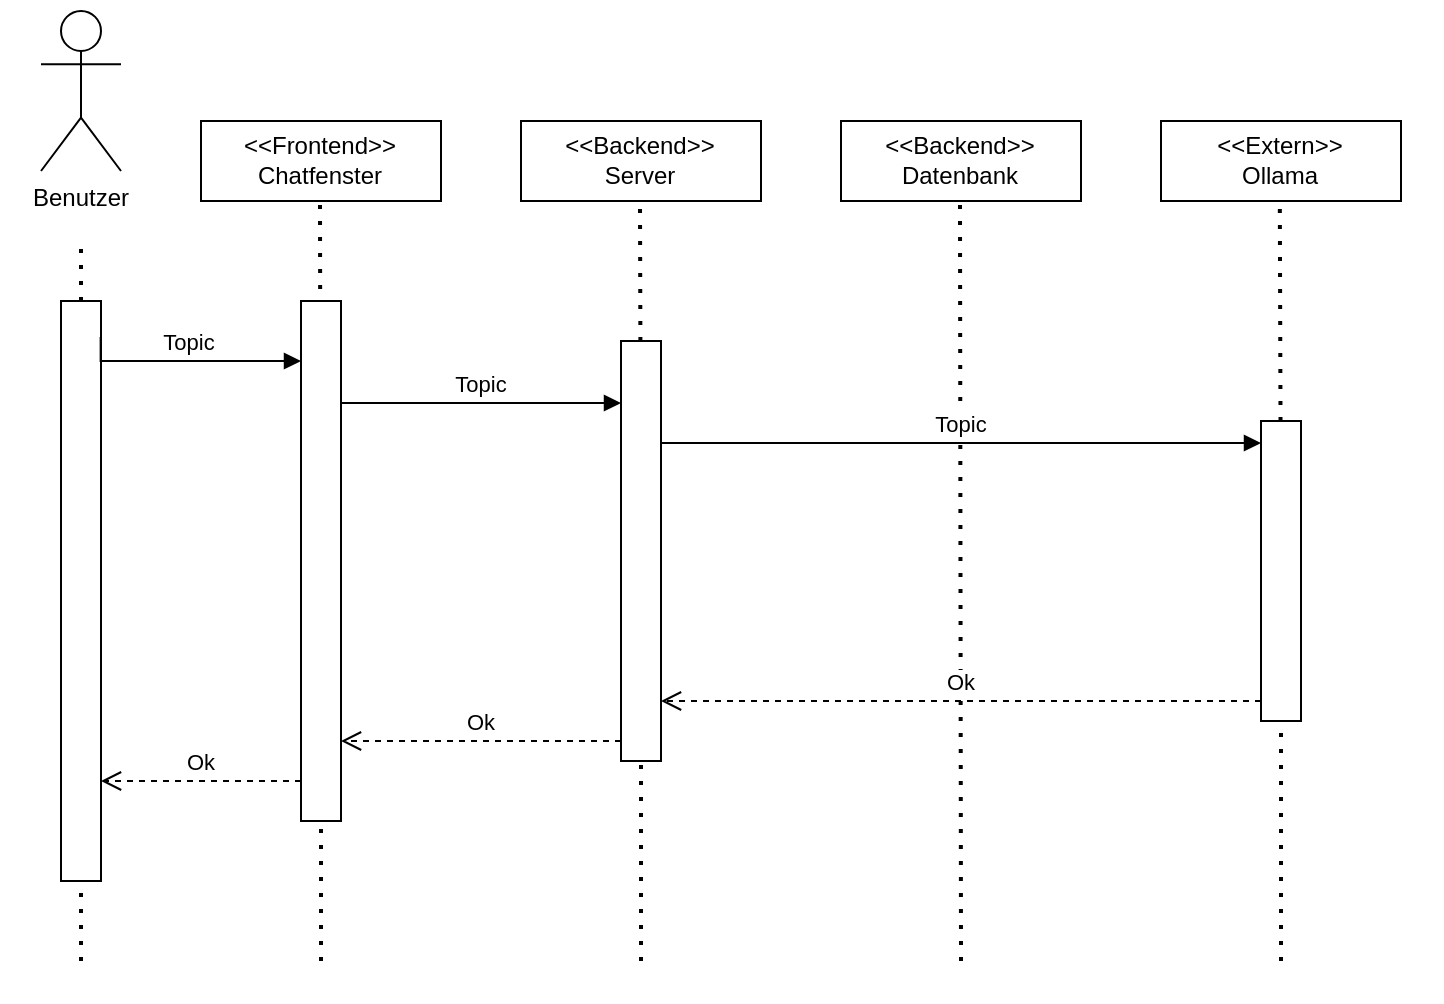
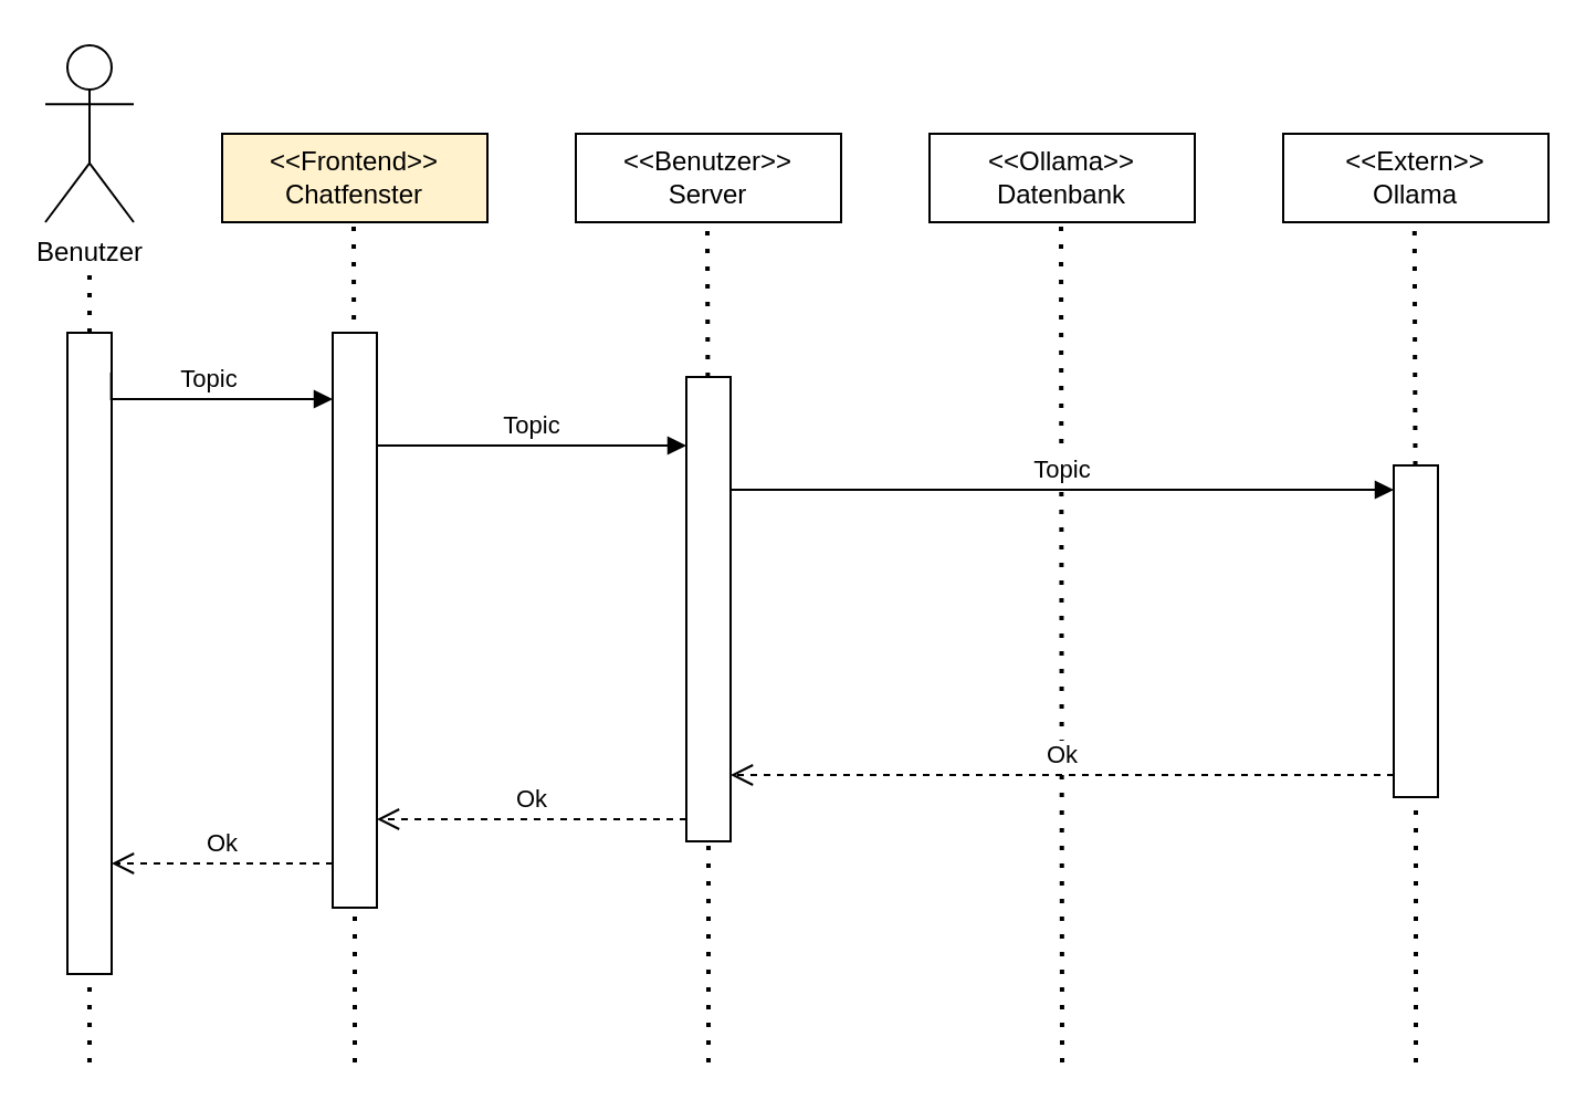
  <mxCell id="0" />
  <mxCell id="1" parent="0" />
- <mxCell id="2" value="Benutzer" style="shape=umlActor;verticalLabelPosition=bottom;verticalAlign=top;html=1;outlineConnect=0;" parent="1" vertex="1"><mxGeometry x="20" y="5" width="40" height="80" as="geometry" /></mxCell>
+ <mxCell id="2" value="Benutzer" style="shape=umlActor;verticalLabelPosition=bottom;verticalAlign=top;html=1;outlineConnect=0;" parent="1" vertex="1"><mxGeometry x="20" y="20" width="40" height="80" as="geometry" /></mxCell>
  <mxCell id="3" value="" style="endArrow=none;dashed=1;html=1;dashPattern=1 3;strokeWidth=2;rounded=0;" parent="1" source="13" edge="1"><mxGeometry width="50" height="50" relative="1" as="geometry"><mxPoint x="40" y="660" as="sourcePoint" /><mxPoint x="40" y="120" as="targetPoint" /></mxGeometry></mxCell>
- <mxCell id="4" value="&lt;div&gt;&amp;lt;&amp;lt;Frontend&amp;gt;&amp;gt;&lt;/div&gt;&lt;div&gt;Chatfenster&lt;/div&gt;" style="html=1;whiteSpace=wrap;" parent="1" vertex="1"><mxGeometry x="100" y="60" width="120" height="40" as="geometry" /></mxCell>
- <mxCell id="5" value="&amp;lt;&amp;lt;Backend&amp;gt;&amp;gt;&lt;div&gt;Server&lt;/div&gt;" style="html=1;whiteSpace=wrap;" parent="1" vertex="1"><mxGeometry x="260" y="60" width="120" height="40" as="geometry" /></mxCell>
- <mxCell id="6" value="&amp;lt;&amp;lt;Backend&amp;gt;&amp;gt;&lt;div&gt;Datenbank&lt;/div&gt;" style="html=1;whiteSpace=wrap;" parent="1" vertex="1"><mxGeometry x="420" y="60" width="120" height="40" as="geometry" /></mxCell>
+ <mxCell id="4" value="&lt;div&gt;&amp;lt;&amp;lt;Frontend&amp;gt;&amp;gt;&lt;/div&gt;&lt;div&gt;Chatfenster&lt;/div&gt;" style="html=1;whiteSpace=wrap;fillColor=#fff2cc;" parent="1" vertex="1"><mxGeometry x="100" y="60" width="120" height="40" as="geometry" /></mxCell>
+ <mxCell id="5" value="&amp;lt;&amp;lt;Benutzer&amp;gt;&amp;gt;&lt;div&gt;Server&lt;/div&gt;" style="html=1;whiteSpace=wrap;" parent="1" vertex="1"><mxGeometry x="260" y="60" width="120" height="40" as="geometry" /></mxCell>
+ <mxCell id="6" value="&amp;lt;&amp;lt;Ollama&amp;gt;&amp;gt;&lt;div&gt;Datenbank&lt;/div&gt;" style="html=1;whiteSpace=wrap;" parent="1" vertex="1"><mxGeometry x="420" y="60" width="120" height="40" as="geometry" /></mxCell>
  <mxCell id="7" value="&amp;lt;&amp;lt;Extern&amp;gt;&amp;gt;&lt;div&gt;Ollama&lt;/div&gt;" style="html=1;whiteSpace=wrap;" parent="1" vertex="1"><mxGeometry x="580" y="60" width="120" height="40" as="geometry" /></mxCell>
  <mxCell id="8" value="" style="endArrow=none;dashed=1;html=1;dashPattern=1 3;strokeWidth=2;rounded=0;" parent="1" edge="1"><mxGeometry width="50" height="50" relative="1" as="geometry"><mxPoint x="159.605" y="160" as="sourcePoint" /><mxPoint x="159.5" y="100" as="targetPoint" /></mxGeometry></mxCell>
  <mxCell id="9" value="" style="endArrow=none;dashed=1;html=1;dashPattern=1 3;strokeWidth=2;rounded=0;" parent="1" source="15" edge="1"><mxGeometry width="50" height="50" relative="1" as="geometry"><mxPoint x="320" y="660" as="sourcePoint" /><mxPoint x="319.5" y="100" as="targetPoint" /></mxGeometry></mxCell>
  <mxCell id="10" value="" style="endArrow=none;dashed=1;html=1;dashPattern=1 3;strokeWidth=2;rounded=0;" parent="1" edge="1"><mxGeometry width="50" height="50" relative="1" as="geometry"><mxPoint x="480" y="480" as="sourcePoint" /><mxPoint x="479.5" y="100" as="targetPoint" /></mxGeometry></mxCell>
  <mxCell id="11" value="" style="endArrow=none;dashed=1;html=1;dashPattern=1 3;strokeWidth=2;rounded=0;" parent="1" source="17" edge="1"><mxGeometry width="50" height="50" relative="1" as="geometry"><mxPoint x="639" y="660" as="sourcePoint" /><mxPoint x="639.41" y="100" as="targetPoint" /></mxGeometry></mxCell>
  <mxCell id="12" value="" style="endArrow=none;dashed=1;html=1;dashPattern=1 3;strokeWidth=2;rounded=0;" parent="1" target="13" edge="1"><mxGeometry width="50" height="50" relative="1" as="geometry"><mxPoint x="40" y="480" as="sourcePoint" /><mxPoint x="40" y="120" as="targetPoint" /></mxGeometry></mxCell>
  <mxCell id="13" value="" style="rounded=0;whiteSpace=wrap;html=1;" parent="1" vertex="1"><mxGeometry x="30" y="150" width="20" height="290" as="geometry" /></mxCell>
  <mxCell id="14" value="" style="endArrow=none;dashed=1;html=1;dashPattern=1 3;strokeWidth=2;rounded=0;entryX=0.5;entryY=1;entryDx=0;entryDy=0;" parent="1" target="18" edge="1"><mxGeometry width="50" height="50" relative="1" as="geometry"><mxPoint x="160" y="480" as="sourcePoint" /><mxPoint x="160" y="610" as="targetPoint" /></mxGeometry></mxCell>
  <mxCell id="15" value="" style="rounded=0;whiteSpace=wrap;html=1;" parent="1" vertex="1"><mxGeometry x="310" y="170" width="20" height="210" as="geometry" /></mxCell>
  <mxCell id="16" value="" style="endArrow=none;dashed=1;html=1;dashPattern=1 3;strokeWidth=2;rounded=0;" parent="1" target="17" edge="1"><mxGeometry width="50" height="50" relative="1" as="geometry"><mxPoint x="640" y="480" as="sourcePoint" /><mxPoint x="639.41" y="100" as="targetPoint" /></mxGeometry></mxCell>
  <mxCell id="17" value="" style="rounded=0;whiteSpace=wrap;html=1;" parent="1" vertex="1"><mxGeometry x="630" y="210" width="20" height="150" as="geometry" /></mxCell>
  <mxCell id="18" value="" style="rounded=0;whiteSpace=wrap;html=1;" parent="1" vertex="1"><mxGeometry x="150" y="150" width="20" height="260" as="geometry" /></mxCell>
  <mxCell id="19" value="Topic" style="html=1;verticalAlign=bottom;endArrow=block;edgeStyle=elbowEdgeStyle;elbow=vertical;curved=0;rounded=0;exitX=0.991;exitY=0.062;exitDx=0;exitDy=0;exitPerimeter=0;" parent="1" source="13" target="18" edge="1"><mxGeometry relative="1" as="geometry"><mxPoint x="60" y="180" as="sourcePoint" /><Array as="points"><mxPoint x="145" y="180" /></Array><mxPoint x="130" y="180" as="targetPoint" /></mxGeometry></mxCell>
  <mxCell id="20" value="Topic" style="html=1;verticalAlign=bottom;endArrow=block;edgeStyle=elbowEdgeStyle;elbow=vertical;curved=0;rounded=0;exitX=0.991;exitY=0.062;exitDx=0;exitDy=0;exitPerimeter=0;" parent="1" target="15" edge="1"><mxGeometry relative="1" as="geometry"><mxPoint x="170" y="200" as="sourcePoint" /><Array as="points"><mxPoint x="265" y="201" /></Array><mxPoint x="269" y="201" as="targetPoint" /></mxGeometry></mxCell>
  <mxCell id="21" value="Ok" style="html=1;verticalAlign=bottom;endArrow=open;dashed=1;endSize=8;edgeStyle=elbowEdgeStyle;elbow=vertical;curved=0;rounded=0;" parent="1" edge="1"><mxGeometry relative="1" as="geometry"><mxPoint x="330" y="350" as="targetPoint" /><Array as="points"><mxPoint x="540" y="350" /><mxPoint x="555" y="350" /></Array><mxPoint x="630" y="350" as="sourcePoint" /></mxGeometry></mxCell>
  <mxCell id="22" value="Ok" style="html=1;verticalAlign=bottom;endArrow=open;dashed=1;endSize=8;edgeStyle=elbowEdgeStyle;elbow=horizontal;curved=0;rounded=0;" parent="1" edge="1"><mxGeometry relative="1" as="geometry"><mxPoint x="50" y="390" as="targetPoint" /><Array as="points"><mxPoint x="115" y="390" /></Array><mxPoint x="150" y="390" as="sourcePoint" /></mxGeometry></mxCell>
  <mxCell id="23" value="Topic" style="html=1;verticalAlign=bottom;endArrow=block;edgeStyle=elbowEdgeStyle;elbow=vertical;curved=0;rounded=0;exitX=0.991;exitY=0.062;exitDx=0;exitDy=0;exitPerimeter=0;" parent="1" edge="1"><mxGeometry relative="1" as="geometry"><mxPoint x="330" y="220" as="sourcePoint" /><Array as="points"><mxPoint x="425" y="221" /></Array><mxPoint x="630" y="221" as="targetPoint" /></mxGeometry></mxCell>
  <mxCell id="24" value="" style="endArrow=none;dashed=1;html=1;dashPattern=1 3;strokeWidth=2;rounded=0;entryX=0.5;entryY=1;entryDx=0;entryDy=0;" parent="1" edge="1" target="15"><mxGeometry width="50" height="50" relative="1" as="geometry"><mxPoint x="320" y="480" as="sourcePoint" /><mxPoint x="320" y="400" as="targetPoint" /></mxGeometry></mxCell>
  <mxCell id="25" value="Ok" style="html=1;verticalAlign=bottom;endArrow=open;dashed=1;endSize=8;edgeStyle=elbowEdgeStyle;elbow=horizontal;curved=0;rounded=0;" edge="1" parent="1"><mxGeometry relative="1" as="geometry"><mxPoint x="170" y="370" as="targetPoint" /><Array as="points"><mxPoint x="235" y="370" /></Array><mxPoint x="310" y="370" as="sourcePoint" /></mxGeometry></mxCell>
